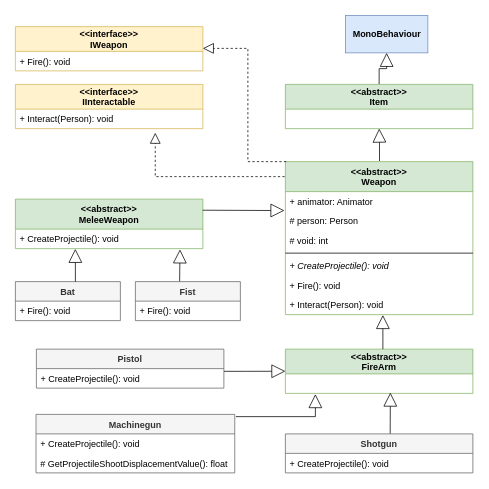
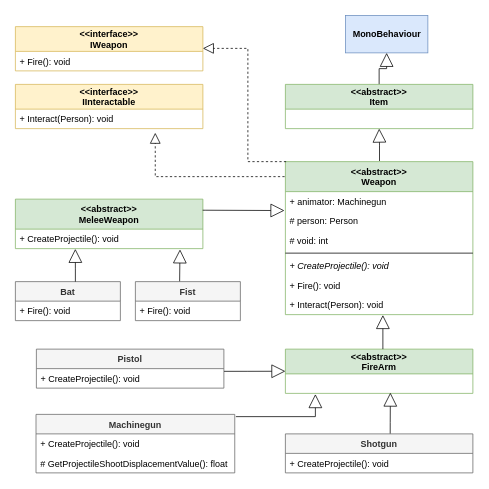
  <mxCell id="0" />
  <mxCell id="1" parent="0" />
  <mxCell id="2" value="&lt;&lt;abstract&gt;&gt;&#10;Weapon" style="swimlane;fontStyle=1;align=center;verticalAlign=top;childLayout=stackLayout;horizontal=1;startSize=40;horizontalStack=0;resizeParent=1;resizeParentMax=0;resizeLast=0;collapsible=1;marginBottom=0;fillColor=#d5e8d4;strokeColor=#82b366;" parent="1" vertex="1"><mxGeometry x="380" y="215" width="250" height="204" as="geometry" /></mxCell>
- <mxCell id="3" value="+ animator: Animator" style="text;strokeColor=none;fillColor=none;align=left;verticalAlign=top;spacingLeft=4;spacingRight=4;overflow=hidden;rotatable=0;points=[[0,0.5],[1,0.5]];portConstraint=eastwest;" parent="2" vertex="1"><mxGeometry y="40" width="250" height="26" as="geometry" /></mxCell>
+ <mxCell id="3" value="+ animator: Machinegun" style="text;strokeColor=none;fillColor=none;align=left;verticalAlign=top;spacingLeft=4;spacingRight=4;overflow=hidden;rotatable=0;points=[[0,0.5],[1,0.5]];portConstraint=eastwest;" parent="2" vertex="1"><mxGeometry y="40" width="250" height="26" as="geometry" /></mxCell>
  <mxCell id="4" value="# person: Person" style="text;strokeColor=none;fillColor=none;align=left;verticalAlign=top;spacingLeft=4;spacingRight=4;overflow=hidden;rotatable=0;points=[[0,0.5],[1,0.5]];portConstraint=eastwest;" vertex="1" parent="2"><mxGeometry y="66" width="250" height="26" as="geometry" /></mxCell>
  <mxCell id="5" value="# void: int" style="text;strokeColor=none;fillColor=none;align=left;verticalAlign=top;spacingLeft=4;spacingRight=4;overflow=hidden;rotatable=0;points=[[0,0.5],[1,0.5]];portConstraint=eastwest;" parent="2" vertex="1"><mxGeometry y="92" width="250" height="26" as="geometry" /></mxCell>
  <mxCell id="6" value="" style="line;strokeWidth=1;fillColor=none;align=left;verticalAlign=middle;spacingTop=-1;spacingLeft=3;spacingRight=3;rotatable=0;labelPosition=right;points=[];portConstraint=eastwest;" parent="2" vertex="1"><mxGeometry y="118" width="250" height="8" as="geometry" /></mxCell>
  <mxCell id="7" value="+ CreateProjectile(): void" style="text;strokeColor=none;fillColor=none;align=left;verticalAlign=top;spacingLeft=4;spacingRight=4;overflow=hidden;rotatable=0;points=[[0,0.5],[1,0.5]];portConstraint=eastwest;fontStyle=2" parent="2" vertex="1"><mxGeometry y="126" width="250" height="26" as="geometry" /></mxCell>
  <mxCell id="8" value="+ Fire(): void" style="text;strokeColor=none;fillColor=none;align=left;verticalAlign=top;spacingLeft=4;spacingRight=4;overflow=hidden;rotatable=0;points=[[0,0.5],[1,0.5]];portConstraint=eastwest;" parent="2" vertex="1"><mxGeometry y="152" width="250" height="26" as="geometry" /></mxCell>
  <mxCell id="9" value="+ Interact(Person): void" style="text;strokeColor=none;fillColor=none;align=left;verticalAlign=top;spacingLeft=4;spacingRight=4;overflow=hidden;rotatable=0;points=[[0,0.5],[1,0.5]];portConstraint=eastwest;fontStyle=0" parent="2" vertex="1"><mxGeometry y="178" width="250" height="26" as="geometry" /></mxCell>
  <mxCell id="10" value="&lt;div&gt;&lt;b&gt;MonoBehaviour&lt;/b&gt;&lt;/div&gt;" style="html=1;fillColor=#dae8fc;strokeColor=#6c8ebf;" parent="1" vertex="1"><mxGeometry x="460" y="20" width="110" height="50" as="geometry" /></mxCell>
  <mxCell id="11" value="&lt;&lt;interface&gt;&gt;&#10;IWeapon" style="swimlane;fontStyle=1;childLayout=stackLayout;horizontal=1;startSize=33;fillColor=#fff2cc;horizontalStack=0;resizeParent=1;resizeParentMax=0;resizeLast=0;collapsible=1;marginBottom=0;strokeColor=#d6b656;" parent="1" vertex="1"><mxGeometry x="20" y="35" width="250" height="59" as="geometry" /></mxCell>
  <mxCell id="12" value="+ Fire(): void" style="text;strokeColor=none;fillColor=none;align=left;verticalAlign=top;spacingLeft=4;spacingRight=4;overflow=hidden;rotatable=0;points=[[0,0.5],[1,0.5]];portConstraint=eastwest;" vertex="1" parent="11"><mxGeometry y="33" width="250" height="26" as="geometry" /></mxCell>
  <mxCell id="13" value="" style="endArrow=block;dashed=1;endFill=0;endSize=12;html=1;edgeStyle=orthogonalEdgeStyle;rounded=0;" parent="1" target="11" edge="1"><mxGeometry width="160" relative="1" as="geometry"><mxPoint x="381" y="215" as="sourcePoint" /><mxPoint x="740" y="295" as="targetPoint" /><Array as="points"><mxPoint x="381" y="215" /><mxPoint x="330" y="215" /><mxPoint x="330" y="64" /></Array></mxGeometry></mxCell>
  <mxCell id="14" value="" style="endArrow=block;endSize=16;endFill=0;html=1;edgeStyle=orthogonalEdgeStyle;strokeColor=#000000;rounded=0;exitX=0.5;exitY=0;exitDx=0;exitDy=0;" parent="1" source="18" target="10" edge="1"><mxGeometry width="160" relative="1" as="geometry"><mxPoint x="505" y="174" as="sourcePoint" /><mxPoint x="290" y="155" as="targetPoint" /><Array as="points" /></mxGeometry></mxCell>
  <mxCell id="15" value="&lt;span style=&quot;font-family: &amp;#34;helvetica&amp;#34; , &amp;#34;arial&amp;#34; , sans-serif ; font-size: 0px&quot;&gt;%3CmxGraphModel%3E%3Croot%3E%3CmxCell%20id%3D%220%22%2F%3E%3CmxCell%20id%3D%221%22%20parent%3D%220%22%2F%3E%3CmxCell%20id%3D%222%22%20value%3D%22%2B%20Damage(int%2C%20GameObject)%3A%20void%22%20style%3D%22text%3BstrokeColor%3Dnone%3BfillColor%3Dnone%3Balign%3Dleft%3BverticalAlign%3Dtop%3BspacingLeft%3D4%3BspacingRight%3D4%3Boverflow%3Dhidden%3Brotatable%3D0%3Bpoints%3D%5B%5B0%2C0.5%5D%2C%5B1%2C0.5%5D%5D%3BportConstraint%3Deastwest%3B%22%20vertex%3D%221%22%20parent%3D%221%22%3E%3CmxGeometry%20x%3D%22920%22%20y%3D%2280%22%20width%3D%22200%22%20height%3D%2230%22%20as%3D%22geometry%22%2F%3E%3C%2FmxCell%3E%3C%2Froot%3E%3C%2FmxGraphModel%3E&lt;/span&gt;" style="text;html=1;resizable=0;points=[];autosize=1;align=left;verticalAlign=top;spacingTop=-4;" vertex="1" parent="1"><mxGeometry x="163" y="74" width="20" height="20" as="geometry" /></mxCell>
  <mxCell id="16" value="Bat" style="swimlane;fontStyle=1;align=center;verticalAlign=top;childLayout=stackLayout;horizontal=1;startSize=26;horizontalStack=0;resizeParent=1;resizeParentMax=0;resizeLast=0;collapsible=1;marginBottom=0;fillColor=#f5f5f5;strokeColor=#666666;fontColor=#333333;" vertex="1" parent="1"><mxGeometry x="20" y="375" width="140" height="52" as="geometry" /></mxCell>
  <mxCell id="17" value="+ Fire(): void" style="text;strokeColor=none;fillColor=none;align=left;verticalAlign=top;spacingLeft=4;spacingRight=4;overflow=hidden;rotatable=0;points=[[0,0.5],[1,0.5]];portConstraint=eastwest;" vertex="1" parent="16"><mxGeometry y="26" width="140" height="26" as="geometry" /></mxCell>
  <mxCell id="18" value="&lt;&lt;abstract&gt;&gt;&#10;Item" style="swimlane;fontStyle=1;childLayout=stackLayout;horizontal=1;startSize=33;fillColor=#d5e8d4;horizontalStack=0;resizeParent=1;resizeParentMax=0;resizeLast=0;collapsible=1;marginBottom=0;strokeColor=#82b366;" vertex="1" parent="1"><mxGeometry x="380" y="112" width="250" height="59" as="geometry" /></mxCell>
  <mxCell id="19" value="&lt;&lt;interface&gt;&gt;&#10;IInteractable" style="swimlane;fontStyle=1;childLayout=stackLayout;horizontal=1;startSize=33;fillColor=#fff2cc;horizontalStack=0;resizeParent=1;resizeParentMax=0;resizeLast=0;collapsible=1;marginBottom=0;strokeColor=#d6b656;" vertex="1" parent="1"><mxGeometry x="20" y="112" width="250" height="59" as="geometry" /></mxCell>
  <mxCell id="20" value="+ Interact(Person): void" style="text;strokeColor=none;fillColor=none;align=left;verticalAlign=top;spacingLeft=4;spacingRight=4;overflow=hidden;rotatable=0;points=[[0,0.5],[1,0.5]];portConstraint=eastwest;" vertex="1" parent="19"><mxGeometry y="33" width="250" height="26" as="geometry" /></mxCell>
  <mxCell id="21" value="" style="endArrow=block;endSize=16;endFill=0;html=1;edgeStyle=orthogonalEdgeStyle;strokeColor=#000000;rounded=0;exitX=0.502;exitY=-0.004;exitDx=0;exitDy=0;exitPerimeter=0;" edge="1" parent="1" source="2"><mxGeometry width="160" relative="1" as="geometry"><mxPoint x="505.103" y="228.793" as="sourcePoint" /><mxPoint x="505.103" y="171" as="targetPoint" /><Array as="points"><mxPoint x="505" y="193" /></Array></mxGeometry></mxCell>
  <mxCell id="22" value="" style="endArrow=block;dashed=1;endFill=0;endSize=12;html=1;edgeStyle=orthogonalEdgeStyle;rounded=0;entryX=0.746;entryY=1.212;entryDx=0;entryDy=0;entryPerimeter=0;" edge="1" parent="1" target="20"><mxGeometry width="160" relative="1" as="geometry"><mxPoint x="379" y="235" as="sourcePoint" /><mxPoint x="290" y="305" as="targetPoint" /><Array as="points"><mxPoint x="379" y="235" /><mxPoint x="206" y="235" /></Array></mxGeometry></mxCell>
  <mxCell id="23" value="&lt;&lt;abstract&gt;&gt;&#10;MeleeWeapon" style="swimlane;fontStyle=1;align=center;verticalAlign=top;childLayout=stackLayout;horizontal=1;startSize=40;horizontalStack=0;resizeParent=1;resizeParentMax=0;resizeLast=0;collapsible=1;marginBottom=0;fillColor=#d5e8d4;strokeColor=#82b366;" vertex="1" parent="1"><mxGeometry x="20" y="265" width="250" height="66" as="geometry" /></mxCell>
  <mxCell id="24" value="+ CreateProjectile(): void" style="text;strokeColor=none;fillColor=none;align=left;verticalAlign=top;spacingLeft=4;spacingRight=4;overflow=hidden;rotatable=0;points=[[0,0.5],[1,0.5]];portConstraint=eastwest;" vertex="1" parent="23"><mxGeometry y="40" width="250" height="26" as="geometry" /></mxCell>
  <mxCell id="25" value="&lt;&lt;abstract&gt;&gt;&#10;FireArm" style="swimlane;fontStyle=1;childLayout=stackLayout;horizontal=1;startSize=33;fillColor=#d5e8d4;horizontalStack=0;resizeParent=1;resizeParentMax=0;resizeLast=0;collapsible=1;marginBottom=0;strokeColor=#82b366;" vertex="1" parent="1"><mxGeometry x="380" y="465" width="250" height="59" as="geometry" /></mxCell>
  <mxCell id="26" value="" style="endArrow=block;endSize=16;endFill=0;html=1;edgeStyle=orthogonalEdgeStyle;strokeColor=#000000;rounded=0;exitX=0.559;exitY=-0.003;exitDx=0;exitDy=0;exitPerimeter=0;" edge="1" parent="25" source="35"><mxGeometry width="160" relative="1" as="geometry"><mxPoint x="150" y="133.667" as="sourcePoint" /><mxPoint x="140" y="58" as="targetPoint" /><Array as="points"><mxPoint x="140" y="98" /><mxPoint x="140" y="98" /></Array></mxGeometry></mxCell>
  <mxCell id="27" value="" style="endArrow=block;endSize=16;endFill=0;html=1;edgeStyle=orthogonalEdgeStyle;strokeColor=#000000;rounded=0;entryX=-0.005;entryY=0.97;entryDx=0;entryDy=0;entryPerimeter=0;exitX=0.999;exitY=0.224;exitDx=0;exitDy=0;exitPerimeter=0;" edge="1" parent="1" source="23" target="3"><mxGeometry width="160" relative="1" as="geometry"><mxPoint x="274" y="280" as="sourcePoint" /><mxPoint x="329.786" y="316.643" as="targetPoint" /><Array as="points"><mxPoint x="274" y="280" /></Array></mxGeometry></mxCell>
  <mxCell id="28" value="" style="endArrow=block;endSize=16;endFill=0;html=1;edgeStyle=orthogonalEdgeStyle;strokeColor=#000000;rounded=0;entryX=0.52;entryY=1.021;entryDx=0;entryDy=0;entryPerimeter=0;" edge="1" parent="1" target="9"><mxGeometry width="160" relative="1" as="geometry"><mxPoint x="510" y="465" as="sourcePoint" /><mxPoint x="510" y="425" as="targetPoint" /><Array as="points"><mxPoint x="510" y="465" /><mxPoint x="510" y="465" /></Array></mxGeometry></mxCell>
  <mxCell id="29" value="Pistol" style="swimlane;fontStyle=1;align=center;verticalAlign=top;childLayout=stackLayout;horizontal=1;startSize=26;horizontalStack=0;resizeParent=1;resizeParentMax=0;resizeLast=0;collapsible=1;marginBottom=0;fillColor=#f5f5f5;strokeColor=#666666;fontColor=#333333;" vertex="1" parent="1"><mxGeometry x="48" y="465" width="250" height="52" as="geometry" /></mxCell>
  <mxCell id="30" value="+ CreateProjectile(): void" style="text;strokeColor=none;fillColor=none;align=left;verticalAlign=top;spacingLeft=4;spacingRight=4;overflow=hidden;rotatable=0;points=[[0,0.5],[1,0.5]];portConstraint=eastwest;" vertex="1" parent="29"><mxGeometry y="26" width="250" height="26" as="geometry" /></mxCell>
  <mxCell id="31" value="" style="endArrow=block;endSize=16;endFill=0;html=1;edgeStyle=orthogonalEdgeStyle;strokeColor=#000000;rounded=0;entryX=0.52;entryY=1.021;entryDx=0;entryDy=0;entryPerimeter=0;" edge="1" parent="1"><mxGeometry width="160" relative="1" as="geometry"><mxPoint x="100" y="375" as="sourcePoint" /><mxPoint x="99.931" y="331.345" as="targetPoint" /><Array as="points"><mxPoint x="100" y="357" /><mxPoint x="100" y="357" /></Array></mxGeometry></mxCell>
  <mxCell id="32" value="" style="endArrow=block;endSize=16;endFill=0;html=1;edgeStyle=orthogonalEdgeStyle;strokeColor=#000000;rounded=0;entryX=0.878;entryY=1.041;entryDx=0;entryDy=0;entryPerimeter=0;" edge="1" parent="1" target="24"><mxGeometry width="160" relative="1" as="geometry"><mxPoint x="239" y="375" as="sourcePoint" /><mxPoint x="220" y="345" as="targetPoint" /><Array as="points"><mxPoint x="239" y="375" /><mxPoint x="239" y="353" /></Array></mxGeometry></mxCell>
  <mxCell id="33" value="Fist" style="swimlane;fontStyle=1;align=center;verticalAlign=top;childLayout=stackLayout;horizontal=1;startSize=26;horizontalStack=0;resizeParent=1;resizeParentMax=0;resizeLast=0;collapsible=1;marginBottom=0;fillColor=#f5f5f5;strokeColor=#666666;fontColor=#333333;" vertex="1" parent="1"><mxGeometry x="180" y="375" width="140" height="52" as="geometry" /></mxCell>
  <mxCell id="34" value="+ Fire(): void" style="text;strokeColor=none;fillColor=none;align=left;verticalAlign=top;spacingLeft=4;spacingRight=4;overflow=hidden;rotatable=0;points=[[0,0.5],[1,0.5]];portConstraint=eastwest;" vertex="1" parent="33"><mxGeometry y="26" width="140" height="26" as="geometry" /></mxCell>
  <mxCell id="35" value="Shotgun" style="swimlane;fontStyle=1;align=center;verticalAlign=top;childLayout=stackLayout;horizontal=1;startSize=26;horizontalStack=0;resizeParent=1;resizeParentMax=0;resizeLast=0;collapsible=1;marginBottom=0;fillColor=#f5f5f5;strokeColor=#666666;fontColor=#333333;" vertex="1" parent="1"><mxGeometry x="380" y="578" width="250" height="52" as="geometry" /></mxCell>
  <mxCell id="36" value="+ CreateProjectile(): void" style="text;strokeColor=none;fillColor=none;align=left;verticalAlign=top;spacingLeft=4;spacingRight=4;overflow=hidden;rotatable=0;points=[[0,0.5],[1,0.5]];portConstraint=eastwest;" vertex="1" parent="35"><mxGeometry y="26" width="250" height="26" as="geometry" /></mxCell>
  <mxCell id="37" value="Machinegun" style="swimlane;fontStyle=1;align=center;verticalAlign=top;childLayout=stackLayout;horizontal=1;startSize=26;horizontalStack=0;resizeParent=1;resizeParentMax=0;resizeLast=0;collapsible=1;marginBottom=0;fillColor=#f5f5f5;strokeColor=#666666;fontColor=#333333;" vertex="1" parent="1"><mxGeometry x="47.5" y="552" width="265" height="78" as="geometry" /></mxCell>
  <mxCell id="38" value="+ CreateProjectile(): void" style="text;strokeColor=none;fillColor=none;align=left;verticalAlign=top;spacingLeft=4;spacingRight=4;overflow=hidden;rotatable=0;points=[[0,0.5],[1,0.5]];portConstraint=eastwest;" vertex="1" parent="37"><mxGeometry y="26" width="265" height="26" as="geometry" /></mxCell>
  <mxCell id="39" value="# GetProjectileShootDisplacementValue(): float" style="text;strokeColor=none;fillColor=none;align=left;verticalAlign=top;spacingLeft=4;spacingRight=4;overflow=hidden;rotatable=0;points=[[0,0.5],[1,0.5]];portConstraint=eastwest;" vertex="1" parent="37"><mxGeometry y="52" width="265" height="26" as="geometry" /></mxCell>
  <mxCell id="40" value="" style="endArrow=block;endSize=16;endFill=0;html=1;edgeStyle=orthogonalEdgeStyle;strokeColor=#000000;rounded=0;exitX=1.001;exitY=0.139;exitDx=0;exitDy=0;exitPerimeter=0;" edge="1" parent="1" source="30"><mxGeometry width="160" relative="1" as="geometry"><mxPoint x="330" y="535" as="sourcePoint" /><mxPoint x="380" y="494.5" as="targetPoint" /><Array as="points"><mxPoint x="330" y="494" /></Array></mxGeometry></mxCell>
  <mxCell id="41" value="" style="endArrow=block;endSize=16;endFill=0;html=1;edgeStyle=orthogonalEdgeStyle;strokeColor=#000000;rounded=0;" edge="1" parent="1"><mxGeometry width="160" relative="1" as="geometry"><mxPoint x="314" y="555" as="sourcePoint" /><mxPoint x="420" y="525" as="targetPoint" /><Array as="points"><mxPoint x="314" y="555" /><mxPoint x="420" y="555" /></Array></mxGeometry></mxCell>
